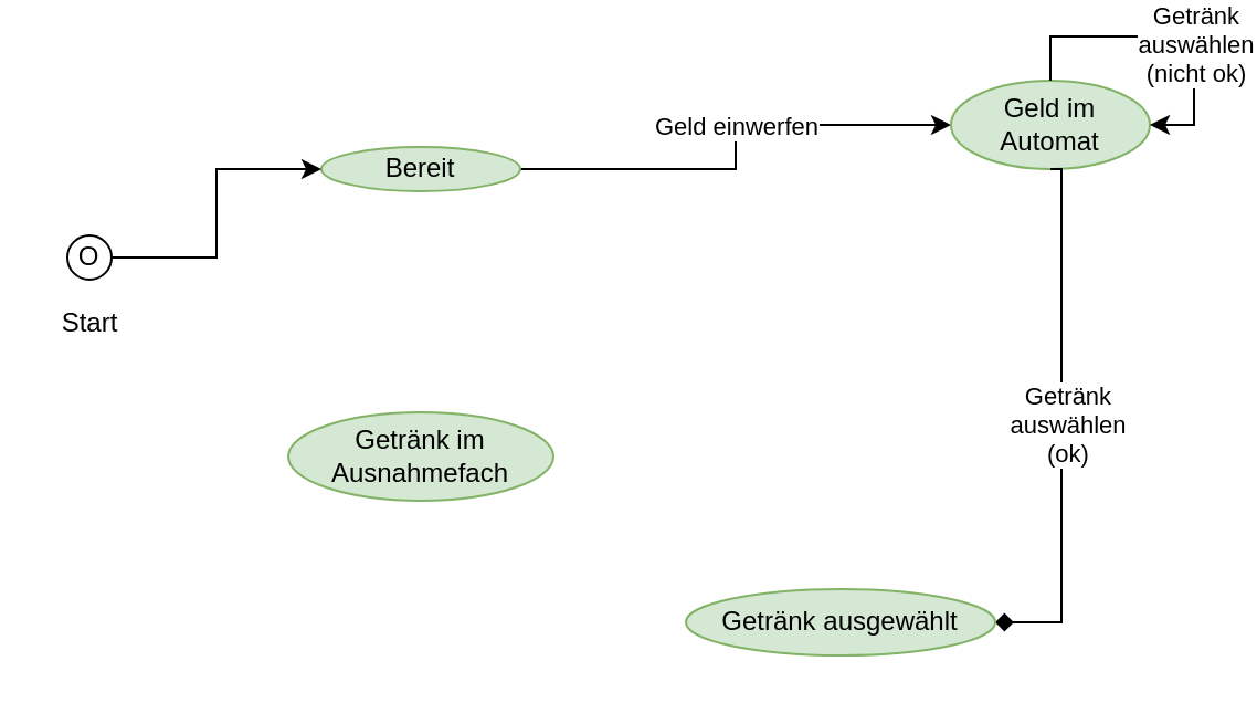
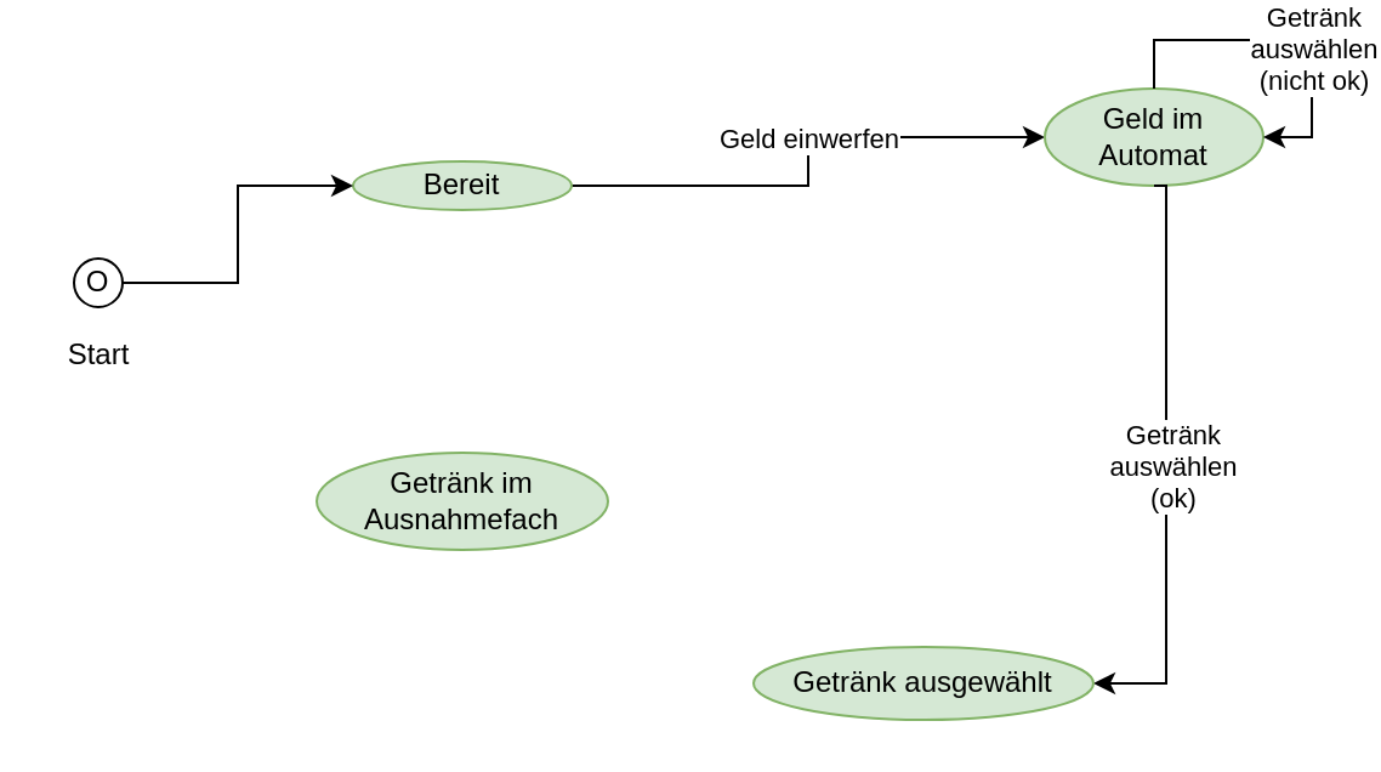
  <mxCell id="0" />
  <mxCell id="1" parent="0" />
  <mxCell id="2" style="edgeStyle=orthogonalEdgeStyle;rounded=0;orthogonalLoop=1;jettySize=auto;html=1;entryX=0;entryY=0.5;entryDx=0;entryDy=0;" edge="1" parent="1" source="4" target="5"><mxGeometry relative="1" as="geometry" /></mxCell>
  <mxCell id="3" value="Geld einwerfen" style="edgeLabel;html=1;align=center;verticalAlign=middle;resizable=0;points=[];" vertex="1" connectable="0" parent="2"><mxGeometry x="0.093" relative="1" as="geometry"><mxPoint as="offset" /></mxGeometry></mxCell>
  <mxCell id="4" value="Bereit" style="ellipse;whiteSpace=wrap;html=1;fillColor=#d5e8d4;strokeColor=#82b366;" vertex="1" parent="1"><mxGeometry x="145" y="50" width="90" height="20" as="geometry" /></mxCell>
  <mxCell id="5" value="Geld im Automat" style="ellipse;whiteSpace=wrap;html=1;fillColor=#d5e8d4;strokeColor=#82b366;" vertex="1" parent="1"><mxGeometry x="430" y="20" width="90" height="40" as="geometry" /></mxCell>
- <mxCell id="6" style="edgeStyle=orthogonalEdgeStyle;rounded=0;orthogonalLoop=1;jettySize=auto;html=1;entryX=1;entryY=0.5;entryDx=0;entryDy=0;exitX=0.5;exitY=1;exitDx=0;exitDy=0;endArrow=diamond;" edge="1" parent="1" source="5" target="8"><mxGeometry relative="1" as="geometry"><mxPoint x="480" y="189.93" as="sourcePoint" /><Array as="points"><mxPoint x="480" y="60" /><mxPoint x="480" y="265" /></Array></mxGeometry></mxCell>
+ <mxCell id="6" style="edgeStyle=orthogonalEdgeStyle;rounded=0;orthogonalLoop=1;jettySize=auto;html=1;entryX=1;entryY=0.5;entryDx=0;entryDy=0;exitX=0.5;exitY=1;exitDx=0;exitDy=0;" edge="1" parent="1" source="5" target="8"><mxGeometry relative="1" as="geometry"><mxPoint x="480" y="189.93" as="sourcePoint" /><Array as="points"><mxPoint x="480" y="60" /><mxPoint x="480" y="265" /></Array></mxGeometry></mxCell>
  <mxCell id="7" value="Getränk&lt;br&gt;auswählen&lt;br&gt;(ok)" style="edgeLabel;html=1;align=center;verticalAlign=middle;resizable=0;points=[];" vertex="1" connectable="0" parent="6"><mxGeometry x="0.022" y="-2" relative="1" as="geometry"><mxPoint x="4" y="-3" as="offset" /></mxGeometry></mxCell>
  <mxCell id="8" value="Getränk ausgewählt" style="ellipse;whiteSpace=wrap;html=1;fillColor=#d5e8d4;strokeColor=#82b366;" vertex="1" parent="1"><mxGeometry x="310" y="250" width="140" height="30" as="geometry" /></mxCell>
  <mxCell id="9" value="Getränk im Ausnahmefach" style="ellipse;whiteSpace=wrap;html=1;fillColor=#d5e8d4;strokeColor=#82b366;" vertex="1" parent="1"><mxGeometry x="130" y="170" width="120" height="40" as="geometry" /></mxCell>
  <mxCell id="10" style="edgeStyle=orthogonalEdgeStyle;rounded=0;orthogonalLoop=1;jettySize=auto;html=1;entryX=0;entryY=0.5;entryDx=0;entryDy=0;" edge="1" parent="1" source="11" target="4"><mxGeometry relative="1" as="geometry" /></mxCell>
  <mxCell id="11" value="O" style="ellipse;whiteSpace=wrap;html=1;" vertex="1" parent="1"><mxGeometry x="30" y="90" width="20" height="20" as="geometry" /></mxCell>
  <mxCell id="12" value="Start" style="text;html=1;align=center;verticalAlign=middle;resizable=0;points=[];autosize=1;strokeColor=none;fillColor=none;" vertex="1" parent="1"><mxGeometry x="20" y="120" width="40" height="20" as="geometry" /></mxCell>
  <mxCell id="13" style="edgeStyle=orthogonalEdgeStyle;rounded=0;orthogonalLoop=1;jettySize=auto;html=1;entryX=1;entryY=0.5;entryDx=0;entryDy=0;" edge="1" parent="1" source="5" target="5"><mxGeometry relative="1" as="geometry" /></mxCell>
  <mxCell id="14" value="Getränk&lt;br&gt;auswählen&lt;br&gt;(nicht ok)" style="edgeLabel;html=1;align=center;verticalAlign=middle;resizable=0;points=[];" vertex="1" connectable="0" parent="13"><mxGeometry x="0.217" relative="1" as="geometry"><mxPoint as="offset" /></mxGeometry></mxCell>
